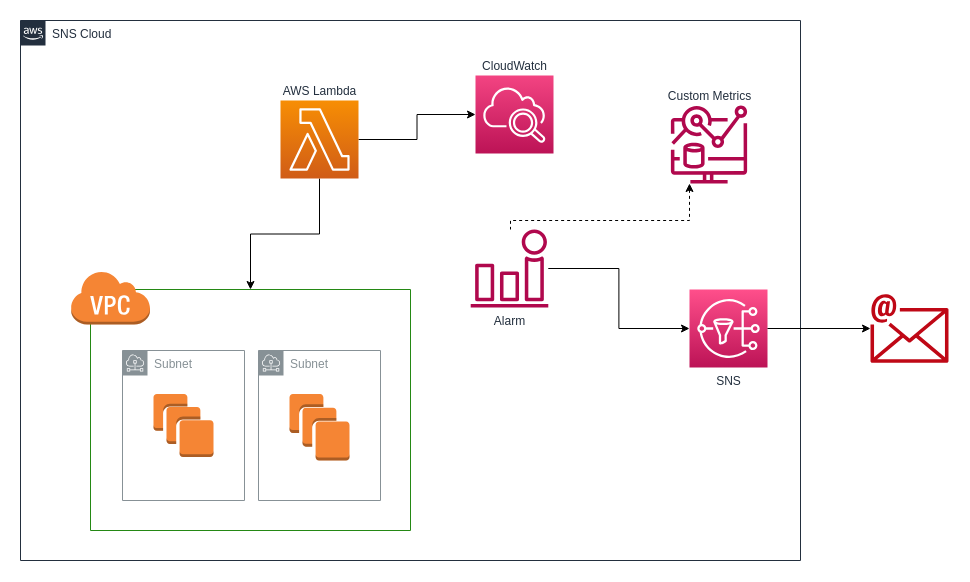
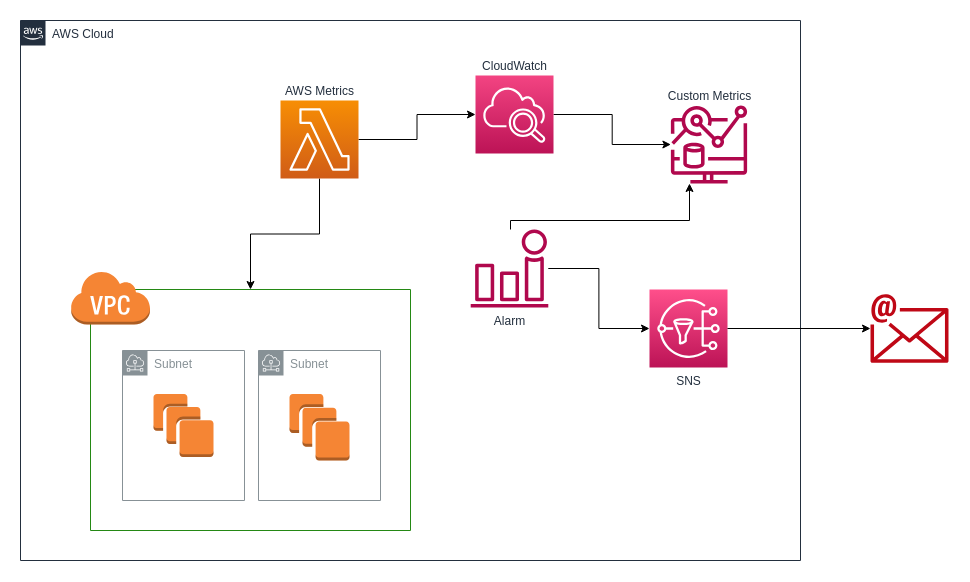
  <mxCell id="0" />
  <mxCell id="1" parent="0" />
- <mxCell id="2" value="SNS Cloud" style="points=[[0,0],[0.25,0],[0.5,0],[0.75,0],[1,0],[1,0.25],[1,0.5],[1,0.75],[1,1],[0.75,1],[0.5,1],[0.25,1],[0,1],[0,0.75],[0,0.5],[0,0.25]];outlineConnect=0;gradientColor=none;html=1;whiteSpace=wrap;fontSize=12;fontStyle=0;shape=mxgraph.aws4.group;grIcon=mxgraph.aws4.group_aws_cloud_alt;strokeColor=#232F3E;fillColor=none;verticalAlign=top;align=left;spacingLeft=30;fontColor=#232F3E;dashed=0;labelBackgroundColor=#ffffff;container=1;pointerEvents=0;collapsible=0;recursiveResize=0;" parent="1" vertex="1"><mxGeometry x="20" y="20" width="780" height="540" as="geometry" /></mxCell>
+ <mxCell id="2" value="AWS Cloud" style="points=[[0,0],[0.25,0],[0.5,0],[0.75,0],[1,0],[1,0.25],[1,0.5],[1,0.75],[1,1],[0.75,1],[0.5,1],[0.25,1],[0,1],[0,0.75],[0,0.5],[0,0.25]];outlineConnect=0;gradientColor=none;html=1;whiteSpace=wrap;fontSize=12;fontStyle=0;shape=mxgraph.aws4.group;grIcon=mxgraph.aws4.group_aws_cloud_alt;strokeColor=#232F3E;fillColor=none;verticalAlign=top;align=left;spacingLeft=30;fontColor=#232F3E;dashed=0;labelBackgroundColor=#ffffff;container=1;pointerEvents=0;collapsible=0;recursiveResize=0;" parent="1" vertex="1"><mxGeometry x="20" y="20" width="780" height="540" as="geometry" /></mxCell>
  <mxCell id="3" style="edgeStyle=orthogonalEdgeStyle;rounded=0;orthogonalLoop=1;jettySize=auto;html=1;" edge="1" parent="2" source="5" target="7"><mxGeometry relative="1" as="geometry" /></mxCell>
  <mxCell id="4" style="edgeStyle=orthogonalEdgeStyle;rounded=0;orthogonalLoop=1;jettySize=auto;html=1;" edge="1" parent="2" source="5" target="12"><mxGeometry relative="1" as="geometry" /></mxCell>
- <mxCell id="5" value="AWS Lambda" style="outlineConnect=0;fontColor=#232F3E;gradientColor=#F78E04;gradientDirection=north;fillColor=#D05C17;strokeColor=#ffffff;dashed=0;verticalLabelPosition=top;verticalAlign=bottom;align=center;html=1;fontSize=12;fontStyle=0;aspect=fixed;shape=mxgraph.aws4.resourceIcon;resIcon=mxgraph.aws4.lambda;labelBackgroundColor=#ffffff;spacingTop=6;labelPosition=center;" parent="2" vertex="1"><mxGeometry x="260" y="80" width="78" height="78" as="geometry" /></mxCell>
+ <mxCell id="5" value="AWS Metrics" style="outlineConnect=0;fontColor=#232F3E;gradientColor=#F78E04;gradientDirection=north;fillColor=#D05C17;strokeColor=#ffffff;dashed=0;verticalLabelPosition=top;verticalAlign=bottom;align=center;html=1;fontSize=12;fontStyle=0;aspect=fixed;shape=mxgraph.aws4.resourceIcon;resIcon=mxgraph.aws4.lambda;labelBackgroundColor=#ffffff;spacingTop=6;labelPosition=center;" parent="2" vertex="1"><mxGeometry x="260" y="80" width="78" height="78" as="geometry" /></mxCell>
+ <mxCell id="6" style="edgeStyle=orthogonalEdgeStyle;rounded=0;orthogonalLoop=1;jettySize=auto;html=1;" edge="1" parent="2" source="7" target="9"><mxGeometry relative="1" as="geometry" /></mxCell>
  <mxCell id="7" value="CloudWatch" style="sketch=0;points=[[0,0,0],[0.25,0,0],[0.5,0,0],[0.75,0,0],[1,0,0],[0,1,0],[0.25,1,0],[0.5,1,0],[0.75,1,0],[1,1,0],[0,0.25,0],[0,0.5,0],[0,0.75,0],[1,0.25,0],[1,0.5,0],[1,0.75,0]];points=[[0,0,0],[0.25,0,0],[0.5,0,0],[0.75,0,0],[1,0,0],[0,1,0],[0.25,1,0],[0.5,1,0],[0.75,1,0],[1,1,0],[0,0.25,0],[0,0.5,0],[0,0.75,0],[1,0.25,0],[1,0.5,0],[1,0.75,0]];outlineConnect=0;fontColor=#232F3E;gradientColor=#F34482;gradientDirection=north;fillColor=#BC1356;strokeColor=#ffffff;dashed=0;verticalLabelPosition=top;verticalAlign=bottom;align=center;html=1;fontSize=12;fontStyle=0;aspect=fixed;shape=mxgraph.aws4.resourceIcon;resIcon=mxgraph.aws4.cloudwatch_2;labelPosition=center;" vertex="1" parent="2"><mxGeometry x="455" y="55" width="78" height="78" as="geometry" /></mxCell>
- <mxCell id="8" style="edgeStyle=orthogonalEdgeStyle;rounded=0;orthogonalLoop=1;jettySize=auto;html=1;startArrow=classic;startFill=1;endArrow=none;endFill=0;dashed=1;" edge="1" parent="2" source="9" target="11"><mxGeometry relative="1" as="geometry"><Array as="points"><mxPoint x="669" y="200" /><mxPoint x="490" y="200" /></Array></mxGeometry></mxCell>
+ <mxCell id="8" style="edgeStyle=orthogonalEdgeStyle;rounded=0;orthogonalLoop=1;jettySize=auto;html=1;startArrow=classic;startFill=1;endArrow=none;endFill=0;" edge="1" parent="2" source="9" target="11"><mxGeometry relative="1" as="geometry"><Array as="points"><mxPoint x="669" y="200" /><mxPoint x="490" y="200" /></Array></mxGeometry></mxCell>
  <mxCell id="9" value="Custom Metrics" style="sketch=0;outlineConnect=0;fontColor=#232F3E;gradientColor=none;fillColor=#B0084D;strokeColor=none;dashed=0;verticalLabelPosition=top;verticalAlign=bottom;align=center;html=1;fontSize=12;fontStyle=0;aspect=fixed;pointerEvents=1;shape=mxgraph.aws4.cloudwatch_metrics_insights;labelPosition=center;" vertex="1" parent="2"><mxGeometry x="650" y="85" width="77" height="78" as="geometry" /></mxCell>
  <mxCell id="10" style="edgeStyle=orthogonalEdgeStyle;rounded=0;orthogonalLoop=1;jettySize=auto;html=1;startArrow=none;startFill=0;endArrow=classic;endFill=1;" edge="1" parent="2" source="11" target="18"><mxGeometry relative="1" as="geometry" /></mxCell>
  <mxCell id="11" value="Alarm" style="sketch=0;outlineConnect=0;fontColor=#232F3E;gradientColor=none;fillColor=#B0084D;strokeColor=none;dashed=0;verticalLabelPosition=bottom;verticalAlign=top;align=center;html=1;fontSize=12;fontStyle=0;aspect=fixed;pointerEvents=1;shape=mxgraph.aws4.alarm;" vertex="1" parent="2"><mxGeometry x="450" y="209" width="78" height="78" as="geometry" /></mxCell>
  <mxCell id="12" value="VPC" style="points=[[0,0],[0.25,0],[0.5,0],[0.75,0],[1,0],[1,0.25],[1,0.5],[1,0.75],[1,1],[0.75,1],[0.5,1],[0.25,1],[0,1],[0,0.75],[0,0.5],[0,0.25]];outlineConnect=0;gradientColor=none;html=1;whiteSpace=wrap;fontSize=12;fontStyle=0;container=1;pointerEvents=0;collapsible=0;recursiveResize=0;shape=mxgraph.aws4.group;grIcon=mxgraph.aws4.group_vpc;strokeColor=#248814;fillColor=none;verticalAlign=top;align=left;spacingLeft=30;fontColor=#AAB7B8;dashed=0;" vertex="1" parent="2"><mxGeometry x="70" y="269" width="320" height="241" as="geometry" /></mxCell>
  <mxCell id="13" value="" style="outlineConnect=0;dashed=0;verticalLabelPosition=bottom;verticalAlign=top;align=center;html=1;shape=mxgraph.aws3.instances;fillColor=#F58534;gradientColor=none;" vertex="1" parent="12"><mxGeometry x="63" y="104.5" width="60" height="63" as="geometry" /></mxCell>
  <mxCell id="14" value="Subnet" style="sketch=0;outlineConnect=0;gradientColor=none;html=1;whiteSpace=wrap;fontSize=12;fontStyle=0;shape=mxgraph.aws4.group;grIcon=mxgraph.aws4.group_subnet;strokeColor=#879196;fillColor=none;verticalAlign=top;align=left;spacingLeft=30;fontColor=#879196;dashed=0;" vertex="1" parent="12"><mxGeometry x="32" y="61" width="122" height="150" as="geometry" /></mxCell>
  <mxCell id="15" value="" style="outlineConnect=0;dashed=0;verticalLabelPosition=bottom;verticalAlign=top;align=center;html=1;shape=mxgraph.aws3.instances;fillColor=#F58534;gradientColor=none;" vertex="1" parent="12"><mxGeometry x="199" y="104.5" width="60" height="66.5" as="geometry" /></mxCell>
  <mxCell id="16" value="Subnet" style="sketch=0;outlineConnect=0;gradientColor=none;html=1;whiteSpace=wrap;fontSize=12;fontStyle=0;shape=mxgraph.aws4.group;grIcon=mxgraph.aws4.group_subnet;strokeColor=#879196;fillColor=none;verticalAlign=top;align=left;spacingLeft=30;fontColor=#879196;dashed=0;" vertex="1" parent="12"><mxGeometry x="168" y="61" width="122" height="150" as="geometry" /></mxCell>
  <mxCell id="17" value="" style="outlineConnect=0;dashed=0;verticalLabelPosition=bottom;verticalAlign=top;align=center;html=1;shape=mxgraph.aws3.virtual_private_cloud;fillColor=#F58534;gradientColor=none;" vertex="1" parent="2"><mxGeometry x="50" y="250" width="79.5" height="54" as="geometry" /></mxCell>
- <mxCell id="18" value="SNS" style="sketch=0;points=[[0,0,0],[0.25,0,0],[0.5,0,0],[0.75,0,0],[1,0,0],[0,1,0],[0.25,1,0],[0.5,1,0],[0.75,1,0],[1,1,0],[0,0.25,0],[0,0.5,0],[0,0.75,0],[1,0.25,0],[1,0.5,0],[1,0.75,0]];outlineConnect=0;fontColor=#232F3E;gradientColor=#FF4F8B;gradientDirection=north;fillColor=#BC1356;strokeColor=#ffffff;dashed=0;verticalLabelPosition=bottom;verticalAlign=top;align=center;html=1;fontSize=12;fontStyle=0;aspect=fixed;shape=mxgraph.aws4.resourceIcon;resIcon=mxgraph.aws4.sns;" vertex="1" parent="2"><mxGeometry x="669" y="269" width="78" height="78" as="geometry" /></mxCell>
+ <mxCell id="18" value="SNS" style="sketch=0;points=[[0,0,0],[0.25,0,0],[0.5,0,0],[0.75,0,0],[1,0,0],[0,1,0],[0.25,1,0],[0.5,1,0],[0.75,1,0],[1,1,0],[0,0.25,0],[0,0.5,0],[0,0.75,0],[1,0.25,0],[1,0.5,0],[1,0.75,0]];outlineConnect=0;fontColor=#232F3E;gradientColor=#FF4F8B;gradientDirection=north;fillColor=#BC1356;strokeColor=#ffffff;dashed=0;verticalLabelPosition=bottom;verticalAlign=top;align=center;html=1;fontSize=12;fontStyle=0;aspect=fixed;shape=mxgraph.aws4.resourceIcon;resIcon=mxgraph.aws4.sns;" vertex="1" parent="2"><mxGeometry x="629" y="269" width="78" height="78" as="geometry" /></mxCell>
  <mxCell id="19" value="" style="sketch=0;outlineConnect=0;fontColor=#232F3E;gradientColor=none;fillColor=#BF0816;strokeColor=none;dashed=0;verticalLabelPosition=bottom;verticalAlign=top;align=center;html=1;fontSize=12;fontStyle=0;aspect=fixed;shape=mxgraph.aws4.email;" vertex="1" parent="1"><mxGeometry x="870" y="293.5" width="78" height="69" as="geometry" /></mxCell>
  <mxCell id="20" style="edgeStyle=orthogonalEdgeStyle;rounded=0;orthogonalLoop=1;jettySize=auto;html=1;startArrow=none;startFill=0;endArrow=classic;endFill=1;" edge="1" parent="1" source="18" target="19"><mxGeometry relative="1" as="geometry" /></mxCell>
